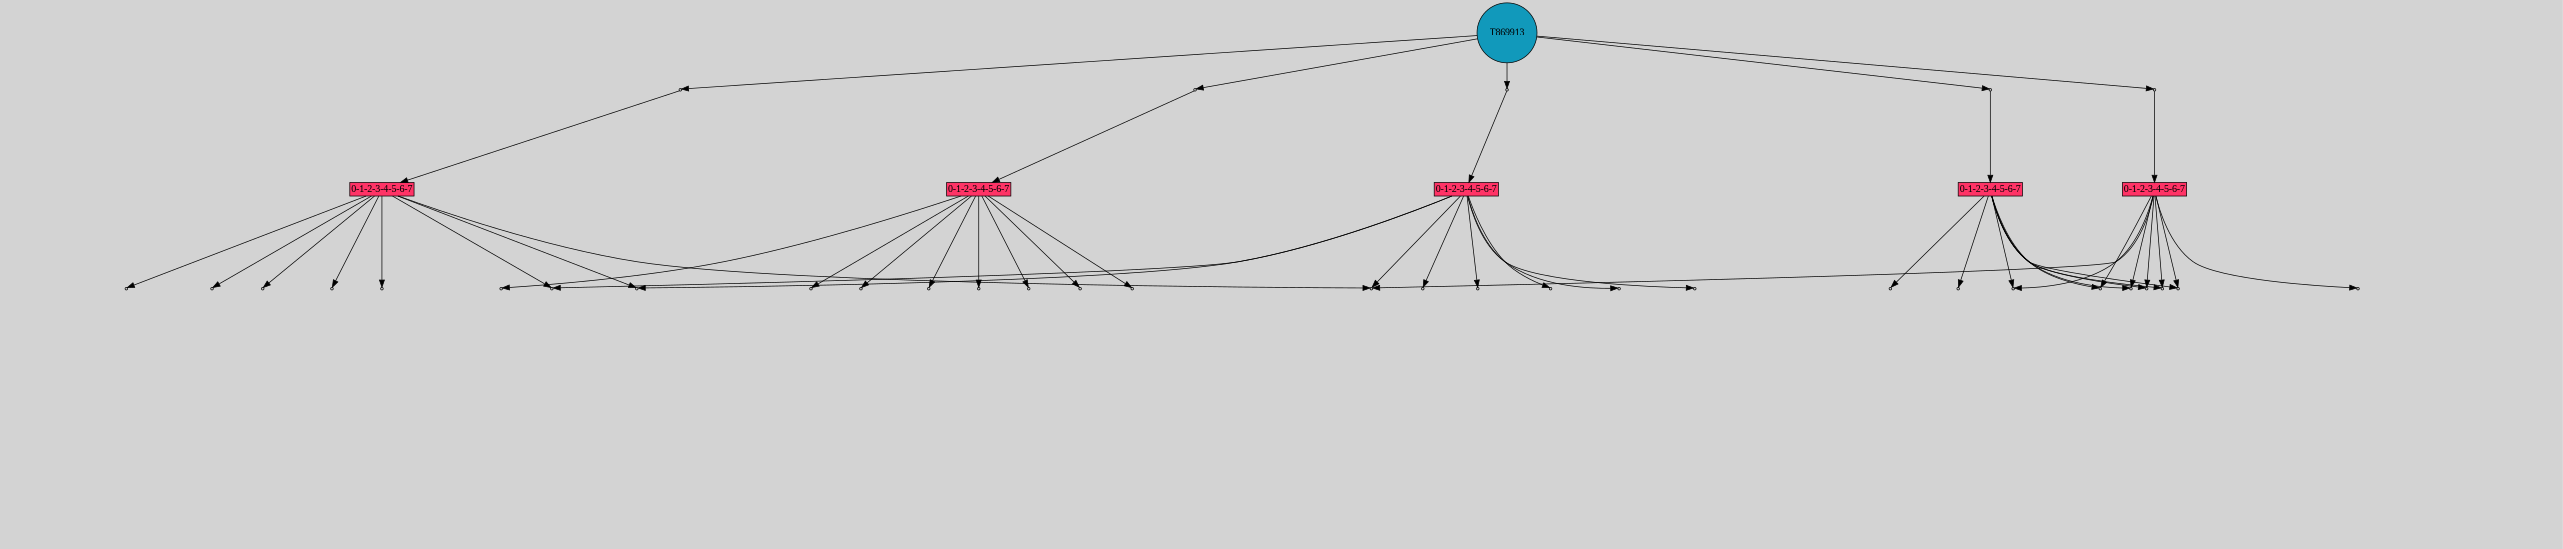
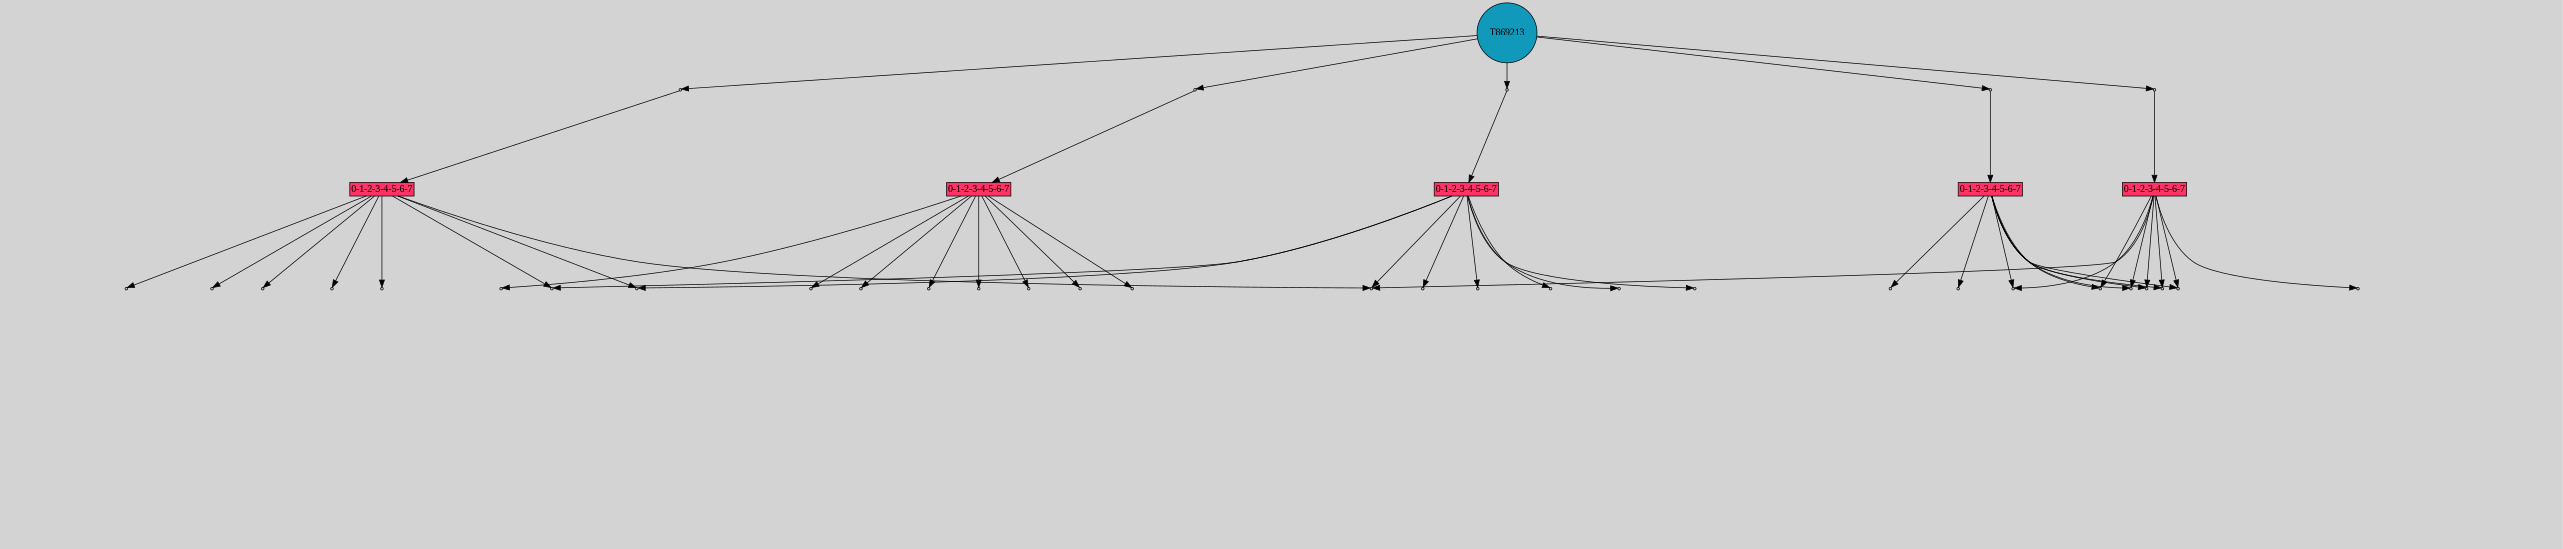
  digraph {
    bgcolor=lightgray
    fontname="Liberation Serif"
    node [shape=box style=filled fontname="Liberation Serif"]
    edge [fontname="Liberation Serif"]
-   T869913 [fillcolor="#1199bb" shape=circle]
+   T869913 [fillcolor="#1199bb" label=T869213 shape=circle]
    n2 [fillcolor="#cccccc" label=0 shape=point]
    n3 [fillcolor="#cccccc" label=0 shape=point]
    n4 [fillcolor="#cccccc" label=0 shape=point]
    n5 [fillcolor="#cccccc" label=0 shape=point]
    n6 [fillcolor="#cccccc" label=0 shape=point]
    n7 [fillcolor="#ff3366" height=0 label="0-1-2-3-4-5-6-7" margin=0.03 width=0]
    n8 [fillcolor="#cccccc" label=1 shape=point]
    n9 [fillcolor="#cccccc" label=1 shape=point]
    n10 [fillcolor="#cccccc" label=1 shape=point]
    n11 [fillcolor="#cccccc" label=1 shape=point]
    n12 [fillcolor="#cccccc" label=1 shape=point]
    n13 [fillcolor="#cccccc" label=1 shape=point]
    n14 [fillcolor="#cccccc" label=1 shape=point]
    n15 [fillcolor="#cccccc" label=1 shape=point]
    n16 [fillcolor="#ff3366" height=0 label="0-1-2-3-4-5-6-7" margin=0.03 width=0]
    n17 [fillcolor="#cccccc" label=1 shape=point]
    n18 [fillcolor="#cccccc" label=1 shape=point]
    n19 [fillcolor="#cccccc" label=1 shape=point]
    n20 [fillcolor="#cccccc" label=1 shape=point]
    n21 [fillcolor="#cccccc" label=1 shape=point]
    n22 [fillcolor="#cccccc" label=1 shape=point]
    n23 [fillcolor="#cccccc" label=1 shape=point]
    n24 [fillcolor="#cccccc" label=1 shape=point]
    n25 [fillcolor="#ff3366" height=0 label="0-1-2-3-4-5-6-7" margin=0.03 width=0]
    n26 [fillcolor="#cccccc" label=1 shape=point]
    n27 [fillcolor="#cccccc" label=1 shape=point]
    n28 [fillcolor="#cccccc" label=1 shape=point]
    n29 [fillcolor="#cccccc" label=1 shape=point]
    n30 [fillcolor="#cccccc" label=1 shape=point]
    n31 [fillcolor="#ff3366" height=0 label="0-1-2-3-4-5-6-7" margin=0.03 width=0]
    n32 [fillcolor="#cccccc" label=1 shape=point]
    n33 [fillcolor="#cccccc" label=1 shape=point]
    n34 [fillcolor="#cccccc" label=1 shape=point]
    n35 [fillcolor="#cccccc" label=1 shape=point]
    n36 [fillcolor="#cccccc" label=1 shape=point]
    n37 [fillcolor="#cccccc" label=1 shape=point]
    n38 [fillcolor="#cccccc" label=1 shape=point]
    n39 [fillcolor="#cccccc" label=1 shape=point]
    n40 [fillcolor="#ff3366" height=0 label="0-1-2-3-4-5-6-7" margin=0.03 width=0]
    n41 [fillcolor="#cccccc" label=1 shape=point]
    n42 [label="5|6&1|3#1|15&#92;n9|6&0|14#1|11&#92;n15|0&0|22#1|7&#92;n19|1&1|10#1|1&#92;n11|2&1|15#1|8&#92;n11|4&0|10#0|17&#92;n10|5&1|13#0|12&#92;n4|0&0|16#0|21&#92;n5|0&0|0#1|10&#92;n" style=invis]
    n43 [label="18|2&1|17#1|19&#92;n0|4&1|15#0|10&#92;n6|6&1|2#1|9&#92;n8|0&0|12#0|12&#92;n10|5&1|17#0|12&#92;n4|0&0|16#0|21&#92;n5|0&0|0#1|10&#92;n14|3&0|0#0|22&#92;n1|0&0|11#1|12&#92;n" style=invis]
    n44 [label="4|7&1|12#1|16&#92;n3|4&0|23#1|12&#92;n11|1&0|20#0|20&#92;n5|6&0|9#0|11&#92;n9|6&0|14#1|11&#92;n15|0&0|22#1|7&#92;n5|0&0|0#1|10&#92;n" style=invis]
    n45 [label="4|7&1|12#1|16&#92;n3|4&0|23#1|12&#92;n11|1&0|20#0|20&#92;n5|6&0|9#0|11&#92;n7|4&1|4#1|11&#92;n9|6&0|14#1|6&#92;n15|0&0|22#1|7&#92;n3|2&1|0#0|4&#92;n19|1&1|10#1|1&#92;n11|4&0|10#0|17&#92;n10|5&1|13#0|12&#92;n4|0&0|16#0|21&#92;n5|0&0|0#1|10&#92;n" style=invis]
    n46 [label="4|7&1|12#1|16&#92;n3|4&0|23#1|12&#92;n11|1&0|20#0|20&#92;n5|6&0|9#0|11&#92;n7|4&1|4#1|11&#92;n9|6&0|14#1|6&#92;n15|0&0|22#1|7&#92;n3|2&1|0#0|4&#92;n19|1&1|10#1|1&#92;n11|4&0|10#0|17&#92;n10|5&1|13#0|12&#92;n4|0&0|16#0|21&#92;n5|0&0|0#1|10&#92;n" style=invis]
    n47 [label="8|2&1|16#0|13&#92;n1|1&1|9#0|2&#92;n18|2&1|5#1|20&#92;n18|4&0|18#1|14&#92;n0|2&0|20#0|25&#92;n19|0&0|26#0|21&#92;n" style=invis]
    n48 [label="19|5&1|24#0|0&#92;n15|7&1|1#0|18&#92;n10|1&0|7#0|13&#92;n12|2&1|3#0|25&#92;n19|0&0|26#0|17&#92;n" style=invis]
    n49 [label="15|4&1|22#0|11&#92;n5|2&1|0#1|25&#92;n14|0&0|18#1|23&#92;n2|4&0|0#0|20&#92;n8|2&0|20#1|22&#92;n3|0&0|0#0|26&#92;n7|5&0|12#1|20&#92;n0|0&0|16#0|13&#92;n5|2&0|16#0|26&#92;n2|3&1|5#0|10&#92;n12|2&1|4#0|19&#92;n12|0&0|10#1|9&#92;n" style=invis]
    n50 [label="3|5&1|9#1|7&#92;n12|4&0|13#1|1&#92;n1|7&1|18#1|14&#92;n13|0&1|6#0|23&#92;n11|1&0|8#0|4&#92;n1|0&0|0#0|17&#92;n19|2&1|0#0|23&#92;n9|2&0|26#0|8&#92;n1|2&0|18#0|0&#92;n19|0&0|26#0|15&#92;n" style=invis]
    n51 [label="5|1&1|6#0|5&#92;n17|4&0|25#0|25&#92;n4|2&1|26#0|20&#92;n7|5&1|4#1|0&#92;n1|1&1|9#0|2&#92;n15|0&0|17#1|0&#92;n2|5&0|0#0|13&#92;n8|4&0|21#0|6&#92;n19|0&0|4#0|21&#92;n" style=invis]
    n52 [label="4|2&1|17#1|26&#92;n11|1&0|18#1|8&#92;n18|0&0|1#1|8&#92;n" style=invis]
    n53 [label="8|0&1|5#1|14&#92;n18|5&1|5#1|4&#92;n11|2&0|8#0|5&#92;n12|0&0|10#1|9&#92;n" style=invis]
    n54 [label="7|6&1|23#1|12&#92;n19|6&0|6#1|8&#92;n18|0&0|6#0|5&#92;n" style=invis]
    n55 [label="0|0&1|25#1|1&#92;n12|5&1|21#0|8&#92;n12|0&0|21#1|21&#92;n15|4&1|22#0|11&#92;n3|2&1|9#1|14&#92;n3|0&0|0#0|26&#92;n7|5&0|12#1|20&#92;n0|0&0|16#0|13&#92;n5|2&0|16#0|26&#92;n2|3&1|5#0|10&#92;n12|2&1|4#0|19&#92;n12|0&0|10#1|9&#92;n" style=invis]
    n56 [label="7|2&1|24#0|0&#92;n11|1&0|18#1|8&#92;n19|0&0|1#1|8&#92;n" style=invis]
    n57 [label="17|4&1|14#0|26&#92;n5|2&1|0#1|25&#92;n14|0&0|18#1|23&#92;n2|4&0|0#0|20&#92;n8|2&0|20#1|22&#92;n3|0&0|0#0|26&#92;n15|5&1|3#1|25&#92;n0|0&0|16#0|13&#92;n5|2&0|16#0|26&#92;n2|3&1|5#0|10&#92;n12|2&1|4#0|19&#92;n12|0&0|10#1|9&#92;n" style=invis]
    n58 [label="19|0&1|5#0|15&#92;n4|5&1|24#0|16&#92;n0|0&0|16#0|13&#92;n5|2&0|16#0|26&#92;n2|3&1|5#0|10&#92;n12|2&1|4#0|19&#92;n12|0&0|10#1|9&#92;n" style=invis]
    n59 [label="17|0&1|11#0|12&#92;n2|6&1|0#0|8&#92;n7|4&0|14#1|0&#92;n4|0&1|10#0|20&#92;n19|2&1|2#0|21&#92;n5|3&0|24#0|6&#92;n0|7&1|18#0|3&#92;n13|3&1|21#0|15&#92;n7|3&0|19#1|22&#92;n10|4&0|11#0|26&#92;n3|2&1|6#0|20&#92;n0|2&1|6#0|10&#92;n7|1&0|2#0|2&#92;n15|7&0|9#0|7&#92;n7|1&0|7#1|26&#92;n8|5&0|25#1|13&#92;n18|1&1|9#1|15&#92;n13|5&0|17#0|5&#92;n8|0&1|5#1|14&#92;n11|2&0|8#0|5&#92;n12|0&0|10#1|9&#92;n" style=invis]
    n60 [label="10|6&1|16#1|7&#92;n2|2&1|1#0|14&#92;n19|0&0|10#0|21&#92;n" style=invis]
    n61 [label="17|3&1|12#0|17&#92;n17|0&0|11#1|18&#92;n" style=invis]
    n62 [label="16|2&1|16#0|14&#92;n9|2&0|26#0|8&#92;n16|0&1|24#1|1&#92;n1|2&0|18#0|16&#92;n19|0&0|26#0|15&#92;n16|0&0|16#1|2&#92;n" style=invis]
    n63 [label="12|7&1|6#1|9&#92;n19|2&0|23#0|9&#92;n1|1&1|9#0|2&#92;n18|2&1|5#1|20&#92;n18|4&0|18#1|14&#92;n0|2&0|20#0|25&#92;n19|0&0|26#0|21&#92;n" style=invis]
    n64 [label="19|5&1|24#0|0&#92;n15|7&1|1#0|18&#92;n10|1&0|7#0|13&#92;n12|2&1|3#0|25&#92;n19|0&0|26#0|17&#92;n" style=invis]
    n65 [label="3|5&1|9#1|7&#92;n12|4&0|13#1|1&#92;n1|7&1|18#1|14&#92;n13|0&1|6#0|23&#92;n11|1&0|8#0|4&#92;n1|0&0|0#0|17&#92;n19|2&1|0#0|23&#92;n9|2&0|26#0|8&#92;n1|2&0|18#0|0&#92;n19|0&0|26#0|15&#92;n" style=invis]
    n66 [label="4|2&1|17#1|26&#92;n11|1&0|18#1|8&#92;n18|0&0|1#1|8&#92;n" style=invis]
    n67 [label="18|1&1|9#1|15&#92;n19|5&0|17#0|5&#92;n8|0&1|5#1|14&#92;n11|2&0|8#0|5&#92;n12|0&0|10#1|9&#92;n" style=invis]
    n68 [label="12|7&1|6#1|9&#92;n19|2&0|23#0|9&#92;n1|1&1|9#0|2&#92;n18|2&1|5#1|20&#92;n18|4&0|18#1|14&#92;n0|2&0|20#0|25&#92;n19|0&0|26#0|21&#92;n" style=invis]
    n69 [label="17|5&1|6#1|1&#92;n16|4&0|21#0|6&#92;n5|0&0|12#0|24&#92;n6|5&0|0#0|22&#92;n15|7&1|1#0|18&#92;n10|1&0|7#0|13&#92;n12|2&1|3#0|25&#92;n19|0&0|26#0|17&#92;n" style=invis]
    n70 [label="15|4&1|22#0|11&#92;n5|2&1|0#1|25&#92;n14|0&0|18#1|23&#92;n2|4&0|0#0|20&#92;n8|2&0|20#1|22&#92;n3|0&0|0#0|26&#92;n7|5&0|12#1|20&#92;n0|0&0|16#0|13&#92;n5|2&0|16#0|26&#92;n2|3&1|5#0|10&#92;n12|2&1|4#0|19&#92;n12|0&0|10#1|9&#92;n" style=invis]
    n71 [label="3|5&1|9#1|7&#92;n12|4&0|13#1|1&#92;n1|7&1|18#1|14&#92;n13|0&1|6#0|23&#92;n11|1&0|8#0|4&#92;n1|0&0|0#0|17&#92;n19|2&1|0#0|23&#92;n9|2&0|26#0|8&#92;n1|2&0|18#0|0&#92;n19|0&0|26#0|15&#92;n" style=invis]
    n72 [label="16|3&1|12#1|23&#92;n4|2&1|26#0|3&#92;n7|5&1|4#1|0&#92;n1|1&1|9#0|2&#92;n15|0&0|17#1|0&#92;n2|5&0|0#0|13&#92;n8|4&0|21#0|6&#92;n19|0&0|4#0|21&#92;n" style=invis]
    n73 [label="4|2&1|17#1|26&#92;n11|1&0|18#1|8&#92;n18|0&0|1#0|8&#92;n" style=invis]
    n74 [label="18|1&1|9#1|15&#92;n19|5&0|17#0|5&#92;n8|0&1|5#1|14&#92;n11|2&0|8#0|5&#92;n12|0&0|10#1|9&#92;n" style=invis]
    n75 [label="7|6&1|23#1|12&#92;n19|6&0|6#1|8&#92;n18|0&0|6#0|5&#92;n" style=invis]
    n76 [label="17|5&1|6#1|1&#92;n16|4&0|21#0|6&#92;n5|0&0|12#0|24&#92;n6|5&0|0#0|22&#92;n15|7&1|1#0|18&#92;n10|1&0|7#0|13&#92;n12|2&1|3#0|25&#92;n19|0&0|26#0|17&#92;n" style=invis]
    T869913 -> n2
    T869913 -> n3
    T869913 -> n4
    T869913 -> n5
    T869913 -> n6
    n2 -> n7
    n2 -> n42 [style=invis]
    n3 -> n16
    n3 -> n43 [style=invis]
    n4 -> n25
    n4 -> n44 [style=invis]
    n5 -> n31
    n5 -> n45 [style=invis]
    n6 -> n40
    n6 -> n46 [style=invis]
    n7 -> n8
    n7 -> n9
    n7 -> n10
    n7 -> n11
    n7 -> n12
    n7 -> n13
    n7 -> n14
    n7 -> n15
    n8 -> n47 [style=invis]
    n9 -> n48 [style=invis]
    n10 -> n49 [style=invis]
    n11 -> n50 [style=invis]
    n12 -> n51 [style=invis]
    n13 -> n52 [style=invis]
    n14 -> n53 [style=invis]
    n15 -> n54 [style=invis]
    n16 -> n17
    n16 -> n18
    n16 -> n19
    n16 -> n20
    n16 -> n21
    n16 -> n22
    n16 -> n23
    n16 -> n24
    n17 -> n55 [style=invis]
    n18 -> n56 [style=invis]
    n19 -> n57 [style=invis]
    n20 -> n58 [style=invis]
    n21 -> n59 [style=invis]
    n22 -> n60 [style=invis]
    n23 -> n61 [style=invis]
    n24 -> n62 [style=invis]
    n25 -> n10
    n25 -> n12
    n25 -> n15
    n25 -> n26
    n25 -> n27
    n25 -> n28
    n25 -> n29
    n25 -> n30
    n26 -> n63 [style=invis]
    n27 -> n64 [style=invis]
    n28 -> n65 [style=invis]
    n29 -> n66 [style=invis]
    n30 -> n67 [style=invis]
    n31 -> n32
    n31 -> n33
    n31 -> n34
    n31 -> n35
    n31 -> n36
    n31 -> n37
    n31 -> n38
    n31 -> n39
    n32 -> n68 [style=invis]
    n33 -> n69 [style=invis]
    n34 -> n70 [style=invis]
    n35 -> n71 [style=invis]
    n36 -> n72 [style=invis]
    n37 -> n73 [style=invis]
    n38 -> n74 [style=invis]
    n39 -> n75 [style=invis]
    n40 -> n12
    n40 -> n32
    n40 -> n34
    n40 -> n35
    n40 -> n37
    n40 -> n38
    n40 -> n39
    n40 -> n41
    n41 -> n76 [style=invis]
  }
